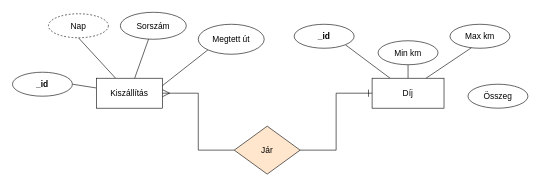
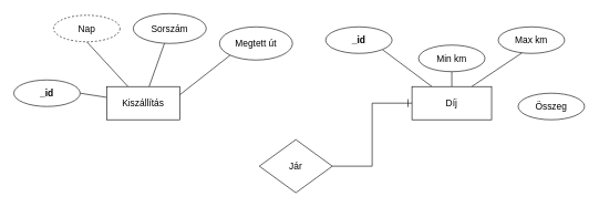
  <mxCell id="0" />
  <mxCell id="1" parent="0" />
- <mxCell id="2" value="" style="edgeStyle=orthogonalEdgeStyle;rounded=0;orthogonalLoop=1;jettySize=auto;html=1;strokeColor=default;endArrow=none;endFill=0;entryX=0;entryY=0.5;entryDx=0;entryDy=0;startArrow=ERmany;startFill=0;endSize=11;startSize=10;" parent="1" source="7" target="16" edge="1"><mxGeometry relative="1" as="geometry" /></mxCell>
  <mxCell id="3" style="rounded=0;orthogonalLoop=1;jettySize=auto;html=1;entryX=0.5;entryY=1;entryDx=0;entryDy=0;strokeColor=default;fontSize=14;endArrow=none;endFill=0;" parent="1" source="7" target="8" edge="1"><mxGeometry relative="1" as="geometry" /></mxCell>
  <mxCell id="4" style="edgeStyle=none;rounded=0;orthogonalLoop=1;jettySize=auto;html=1;strokeColor=default;fontSize=14;endArrow=none;endFill=0;entryX=1;entryY=0.5;entryDx=0;entryDy=0;" parent="1" source="7" target="20" edge="1"><mxGeometry relative="1" as="geometry"><mxPoint x="120" y="210" as="targetPoint" /></mxGeometry></mxCell>
  <mxCell id="5" value="" style="edgeStyle=none;rounded=0;orthogonalLoop=1;jettySize=auto;html=1;strokeColor=default;fontSize=14;endArrow=none;endFill=0;" parent="1" source="7" target="9" edge="1"><mxGeometry relative="1" as="geometry" /></mxCell>
  <mxCell id="6" style="edgeStyle=none;rounded=0;orthogonalLoop=1;jettySize=auto;html=1;exitX=1;exitY=0.25;exitDx=0;exitDy=0;entryX=0;entryY=1;entryDx=0;entryDy=0;strokeColor=default;fontSize=14;endArrow=none;endFill=0;" parent="1" source="7" target="10" edge="1"><mxGeometry relative="1" as="geometry" /></mxCell>
  <mxCell id="7" value="&lt;font style=&quot;font-size: 14px;&quot;&gt;Kiszállítás&lt;/font&gt;" style="rounded=0;whiteSpace=wrap;html=1;" parent="1" vertex="1"><mxGeometry x="160" y="130" width="110" height="50" as="geometry" /></mxCell>
  <mxCell id="8" value="&lt;font style=&quot;font-size: 14px;&quot;&gt;Nap&lt;/font&gt;" style="ellipse;whiteSpace=wrap;html=1;dashed=1;" parent="1" vertex="1"><mxGeometry x="80" y="22.5" width="100" height="40" as="geometry" /></mxCell>
  <mxCell id="9" value="&lt;font style=&quot;font-size: 14px;&quot;&gt;Sorszám&lt;/font&gt;" style="ellipse;whiteSpace=wrap;html=1;" parent="1" vertex="1"><mxGeometry x="200" y="20" width="110" height="45" as="geometry" /></mxCell>
  <mxCell id="10" value="&lt;font style=&quot;font-size: 14px;&quot;&gt;Megtett út&lt;/font&gt;" style="ellipse;whiteSpace=wrap;html=1;" parent="1" vertex="1"><mxGeometry x="330" y="40" width="110" height="50" as="geometry" /></mxCell>
  <mxCell id="11" style="edgeStyle=none;rounded=0;orthogonalLoop=1;jettySize=auto;html=1;exitX=0.25;exitY=0;exitDx=0;exitDy=0;entryX=1;entryY=1;entryDx=0;entryDy=0;strokeColor=default;fontSize=14;endArrow=none;endFill=0;" parent="1" source="14" target="19" edge="1"><mxGeometry relative="1" as="geometry" /></mxCell>
  <mxCell id="12" style="edgeStyle=none;rounded=0;orthogonalLoop=1;jettySize=auto;html=1;exitX=0.5;exitY=0;exitDx=0;exitDy=0;entryX=0.5;entryY=1;entryDx=0;entryDy=0;strokeColor=default;fontSize=14;endArrow=none;endFill=0;" parent="1" source="14" target="17" edge="1"><mxGeometry relative="1" as="geometry" /></mxCell>
  <mxCell id="13" style="edgeStyle=none;rounded=0;orthogonalLoop=1;jettySize=auto;html=1;exitX=0.75;exitY=0;exitDx=0;exitDy=0;entryX=0.36;entryY=0.975;entryDx=0;entryDy=0;entryPerimeter=0;strokeColor=default;fontSize=14;endArrow=none;endFill=0;" parent="1" source="14" target="18" edge="1"><mxGeometry relative="1" as="geometry" /></mxCell>
  <mxCell id="14" value="&lt;span style=&quot;font-size: 14px;&quot;&gt;Díj&lt;/span&gt;" style="rounded=0;whiteSpace=wrap;html=1;" parent="1" vertex="1"><mxGeometry x="620" y="130" width="120" height="50" as="geometry" /></mxCell>
  <mxCell id="15" style="edgeStyle=orthogonalEdgeStyle;rounded=0;orthogonalLoop=1;jettySize=auto;html=1;endArrow=ERone;endFill=0;entryX=0;entryY=0.5;entryDx=0;entryDy=0;startArrow=none;startFill=0;startSize=10;endSize=10;" parent="1" source="16" target="14" edge="1"><mxGeometry relative="1" as="geometry" /></mxCell>
- <mxCell id="16" value="&lt;font style=&quot;font-size: 14px;&quot;&gt;Jár&lt;/font&gt;" style="rhombus;whiteSpace=wrap;html=1;fillColor=#ffe6cc;" parent="1" vertex="1"><mxGeometry x="390" y="210" width="110" height="80" as="geometry" /></mxCell>
+ <mxCell id="16" value="&lt;font style=&quot;font-size: 14px;&quot;&gt;Jár&lt;/font&gt;" style="rhombus;whiteSpace=wrap;html=1;" parent="1" vertex="1"><mxGeometry x="390" y="210" width="110" height="80" as="geometry" /></mxCell>
  <mxCell id="17" value="&lt;font style=&quot;font-size: 14px;&quot;&gt;Min km&lt;/font&gt;" style="ellipse;whiteSpace=wrap;html=1;align=center;" parent="1" vertex="1"><mxGeometry x="630" y="67.5" width="100" height="40" as="geometry" /></mxCell>
  <mxCell id="18" value="&lt;font style=&quot;font-size: 14px;&quot;&gt;Max km&lt;/font&gt;" style="ellipse;whiteSpace=wrap;html=1;align=center;" parent="1" vertex="1"><mxGeometry x="750" y="40" width="100" height="40" as="geometry" /></mxCell>
  <mxCell id="19" value="&lt;b&gt;&lt;font style=&quot;font-size: 14px;&quot;&gt;_id&lt;/font&gt;&lt;/b&gt;" style="ellipse;whiteSpace=wrap;html=1;align=center;" parent="1" vertex="1"><mxGeometry x="490" y="40" width="100" height="40" as="geometry" /></mxCell>
  <mxCell id="20" value="&lt;b&gt;&lt;font style=&quot;font-size: 14px;&quot;&gt;_id&lt;/font&gt;&lt;/b&gt;" style="ellipse;whiteSpace=wrap;html=1;align=center;" parent="1" vertex="1"><mxGeometry x="20" y="120" width="100" height="40" as="geometry" /></mxCell>
  <mxCell id="21" value="&lt;font style=&quot;font-size: 14px;&quot;&gt;Összeg&lt;/font&gt;" style="ellipse;whiteSpace=wrap;html=1;align=center;" parent="1" vertex="1"><mxGeometry x="780" y="140" width="100" height="40" as="geometry" /></mxCell>
